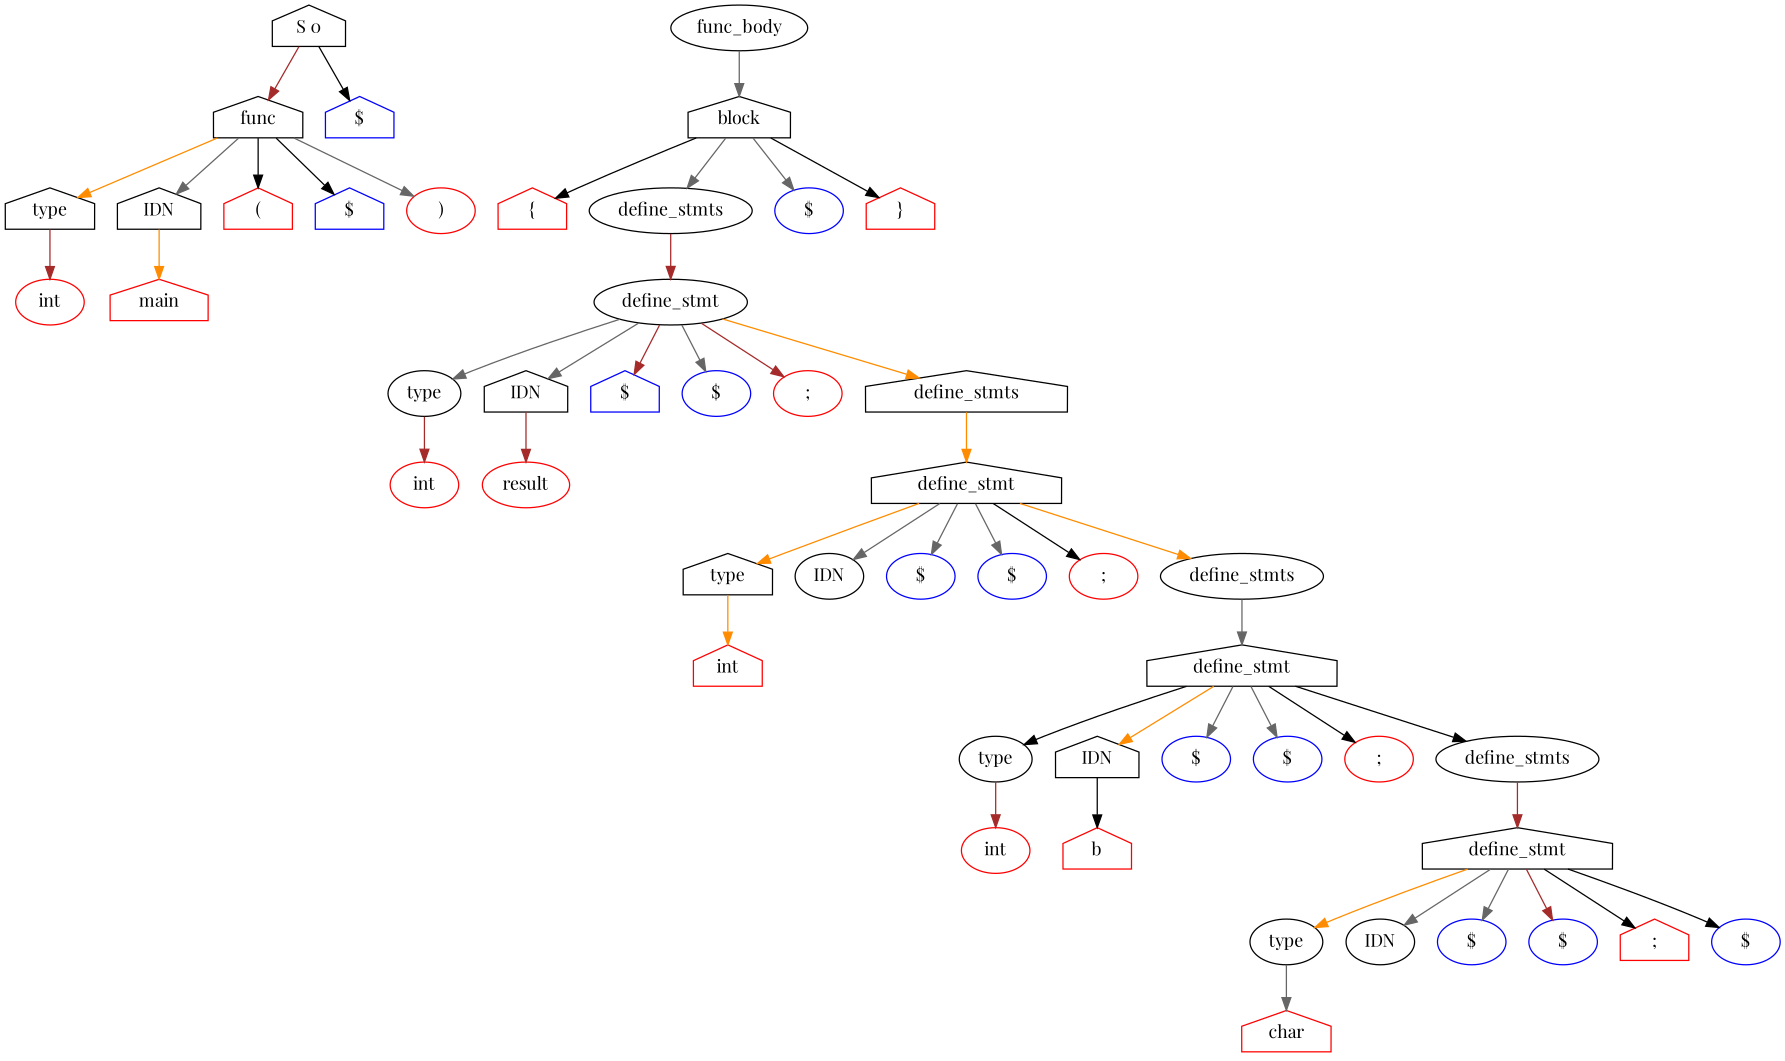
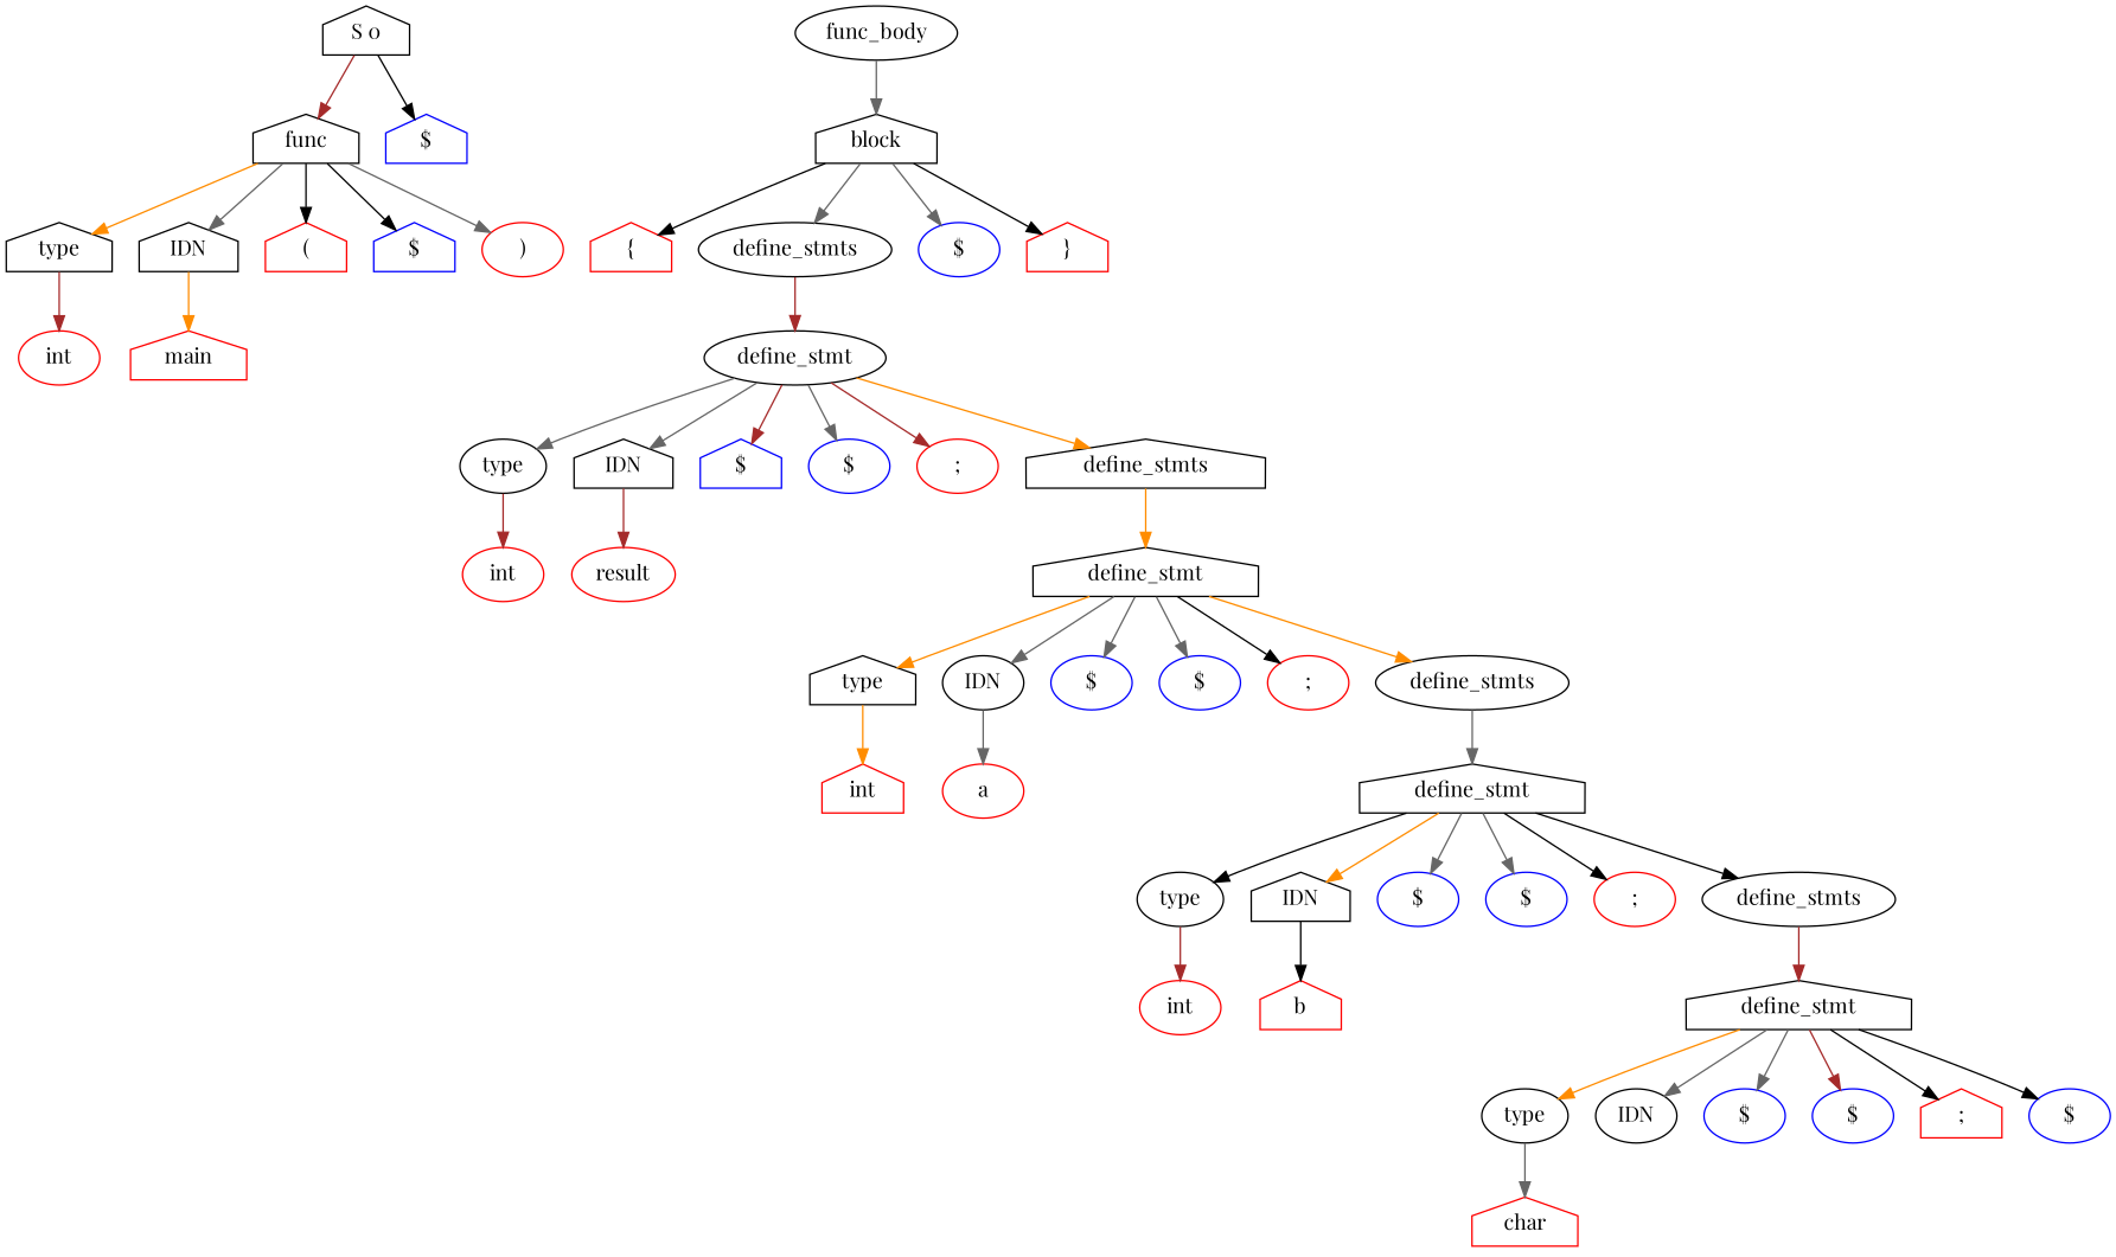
  digraph {
    fontname="Playfair Display"
    node [fontname="Playfair Display" shape=ellipse color=black]
    edge [color=gray40 fontname="Playfair Display"]
    n1 [label=func shape=house color=""]
    n2 [label=type shape=house color=""]
    n3 [label=IDN shape=house]
    n4 [color=red label="(" shape=house]
    n5 [color=blue label="$" shape=house]
    n6 [color=red label=")"]
    n7 [color=red label=int]
    n8 [color=red label=main shape=house]
    n9 [label=func_body color=""]
    n10 [label=block shape=house]
    "S 0" [shape=house color=""]
    n12 [color=blue label="$" shape=house]
    n13 [color=red label="{" shape=house]
    n14 [label=define_stmts]
    n15 [color=blue label="$"]
    n16 [color=red label="}" shape=house]
    n17 [label=define_stmt]
    n18 [label=type]
    n19 [label=IDN shape=house]
    n20 [color=blue label="$" shape=house]
    n21 [color=blue label="$"]
    n22 [color=red label=";"]
    n23 [label=define_stmts shape=house]
    n24 [color=red label=int]
    n25 [color=red label=result]
    n26 [label=define_stmt shape=house]
    n27 [label=type shape=house]
    n28 [label=IDN]
    n29 [color=blue label="$"]
    n30 [color=blue label="$"]
    n31 [color=red label=";"]
    n32 [label=define_stmts]
    n33 [color=red label=int shape=house]
+   n34 [color=red label=a]
    n35 [label=define_stmt shape=house]
    n36 [label=type]
    n37 [label=IDN shape=house]
    n38 [color=blue label="$"]
    n39 [color=blue label="$"]
    n40 [color=red label=";"]
    n41 [label=define_stmts]
    n42 [color=red label=int]
    n43 [color=red label=b shape=house]
    n44 [label=define_stmt shape=house]
    n45 [label=type]
    n46 [label=IDN]
    n47 [color=blue label="$"]
    n48 [color=blue label="$"]
    n49 [color=red label=";" shape=house]
    n50 [color=blue label="$"]
    n51 [color=red label=char shape=house]
    n1 -> n2 [color=darkorange]
    n1 -> n3
    n1 -> n4 [color=black]
    n1 -> n5 [color=black]
    n1 -> n6
    n2 -> n7 [color=brown]
    n3 -> n8 [color=darkorange]
    n9 -> n10
    n10 -> n13 [color=black]
    n10 -> n14
    n10 -> n15
    n10 -> n16 [color=black]
    "S 0" -> n1 [color=brown]
    "S 0" -> n12 [color=black]
    n14 -> n17 [color=brown]
    n17 -> n18
    n17 -> n19
    n17 -> n20 [color=brown]
    n17 -> n21
    n17 -> n22 [color=brown]
    n17 -> n23 [color=darkorange]
    n18 -> n24 [color=brown]
    n19 -> n25 [color=brown]
    n23 -> n26 [color=darkorange]
    n26 -> n27 [color=darkorange]
    n26 -> n28
    n26 -> n29
    n26 -> n30
    n26 -> n31 [color=black]
    n26 -> n32 [color=darkorange]
    n27 -> n33 [color=darkorange]
+   n28 -> n34
    n32 -> n35
    n35 -> n36 [color=black]
    n35 -> n37 [color=darkorange]
    n35 -> n38
    n35 -> n39
    n35 -> n40 [color=black]
    n35 -> n41 [color=black]
    n36 -> n42 [color=brown]
    n37 -> n43 [color=black]
    n41 -> n44 [color=brown]
    n44 -> n45 [color=darkorange]
    n44 -> n46
    n44 -> n47
    n44 -> n48 [color=brown]
    n44 -> n49 [color=black]
    n44 -> n50 [color=black]
    n45 -> n51
  }
